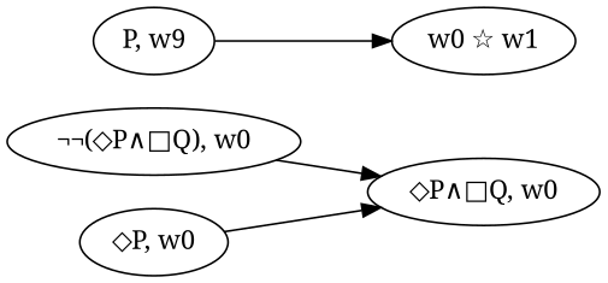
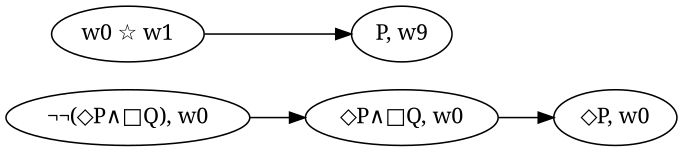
  digraph {
    fontname="Noto Serif"
    rankdir=LR
    ranksep=0.5
    node [fontname="Noto Serif"]
    edge [fontname="Noto Serif"]
    n1 [label="¬¬(◇P∧□Q), w0"]
    n2 [label="◇P∧□Q, w0"]
    n3 [label="◇P, w0"]
    n4 [label="w0 ☆ w1"]
    n5 [label="P, w9"]
    n1 -> n2
-   n3 -> n2
-   n5 -> n4
+   n2 -> n3
+   n4 -> n5
  }
